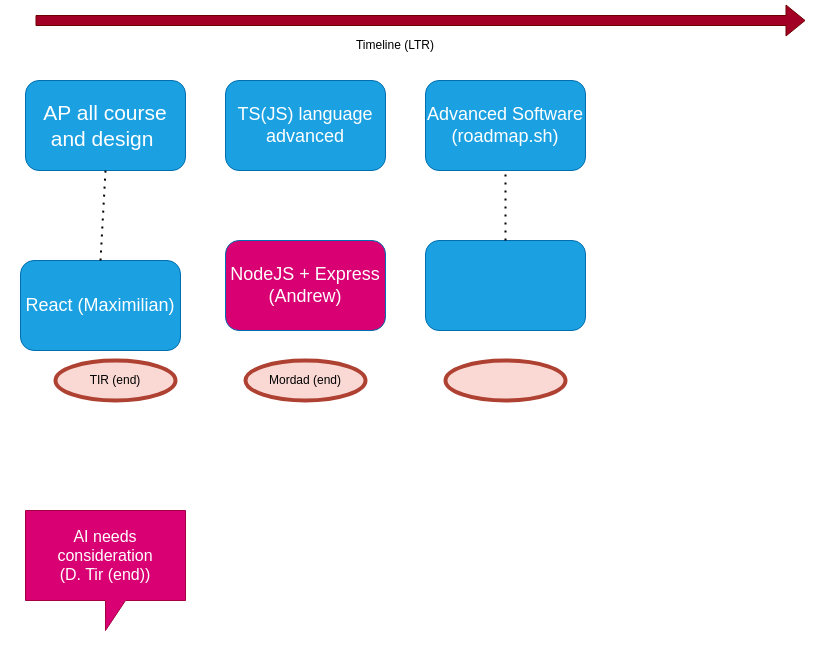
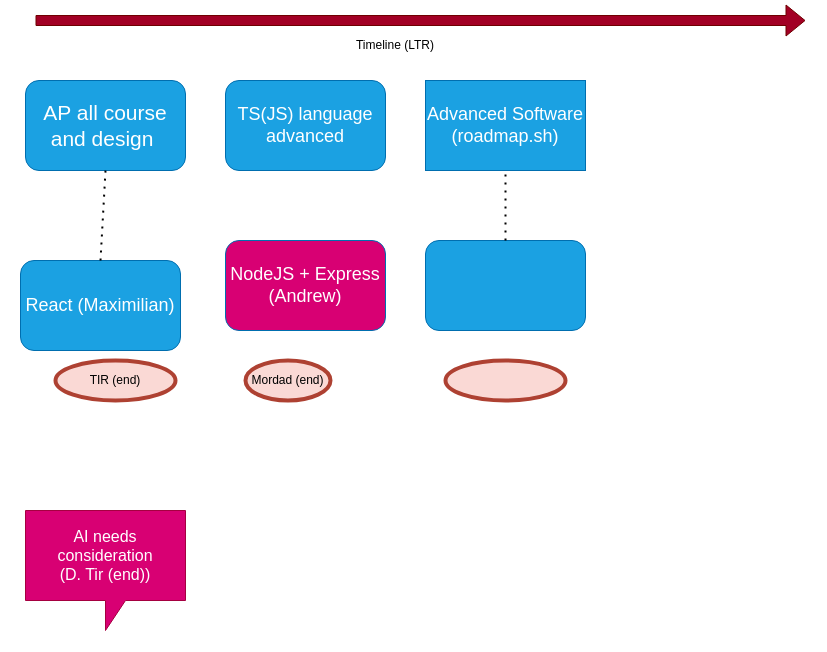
  <mxCell id="0" />
  <mxCell id="1" parent="0" />
  <mxCell id="2" value="&lt;font style=&quot;font-size: 21px;&quot;&gt;AP all course and design&amp;nbsp;&lt;/font&gt;" style="rounded=1;whiteSpace=wrap;html=1;fillColor=#1ba1e2;fontColor=#ffffff;strokeColor=#006EAF;" vertex="1" parent="1"><mxGeometry x="25" y="80" width="160" height="90" as="geometry" /></mxCell>
  <mxCell id="3" value="&lt;font style=&quot;font-size: 18px;&quot;&gt;React (Maximilian)&lt;/font&gt;" style="rounded=1;whiteSpace=wrap;html=1;fillColor=#1ba1e2;fontColor=#ffffff;strokeColor=#006EAF;" vertex="1" parent="1"><mxGeometry x="20" y="260" width="160" height="90" as="geometry" /></mxCell>
  <mxCell id="4" value="" style="endArrow=none;dashed=1;html=1;dashPattern=1 3;strokeWidth=2;rounded=0;exitX=0.5;exitY=0;exitDx=0;exitDy=0;entryX=0.5;entryY=1;entryDx=0;entryDy=0;" edge="1" parent="1" source="3" target="2"><mxGeometry width="50" height="50" relative="1" as="geometry"><mxPoint x="75" y="220" as="sourcePoint" /><mxPoint x="125" y="170" as="targetPoint" /></mxGeometry></mxCell>
  <mxCell id="5" value="" style="shape=flexArrow;endArrow=classic;html=1;rounded=0;fillColor=#a20025;strokeColor=#6F0000;" edge="1" parent="1"><mxGeometry width="50" height="50" relative="1" as="geometry"><mxPoint x="35" y="20" as="sourcePoint" /><mxPoint x="805" y="20" as="targetPoint" /></mxGeometry></mxCell>
  <mxCell id="6" value="&lt;font style=&quot;font-size: 18px;&quot;&gt;TS(JS) language advanced&lt;/font&gt;" style="rounded=1;whiteSpace=wrap;html=1;fillColor=#1ba1e2;fontColor=#ffffff;strokeColor=#006EAF;" vertex="1" parent="1"><mxGeometry x="225" y="80" width="160" height="90" as="geometry" /></mxCell>
  <mxCell id="7" value="&lt;font style=&quot;font-size: 18px;&quot;&gt;NodeJS + Express (Andrew)&lt;/font&gt;" style="rounded=1;whiteSpace=wrap;html=1;fillColor=#d80073;fontColor=#ffffff;strokeColor=#006EAF;" vertex="1" parent="1"><mxGeometry x="225" y="240" width="160" height="90" as="geometry" /></mxCell>
  <mxCell id="8" value="Timeline (LTR)&lt;br&gt;" style="text;html=1;strokeColor=none;fillColor=none;align=center;verticalAlign=middle;whiteSpace=wrap;rounded=0;" vertex="1" parent="1"><mxGeometry x="345" y="30" width="100" height="30" as="geometry" /></mxCell>
  <mxCell id="9" value="&lt;font style=&quot;font-size: 16px;&quot;&gt;AI needs consideration&lt;br&gt;(D. Tir (end))&lt;br&gt;&lt;/font&gt;" style="shape=callout;whiteSpace=wrap;html=1;perimeter=calloutPerimeter;fillColor=#d80073;fontColor=#ffffff;strokeColor=#A50040;" vertex="1" parent="1"><mxGeometry x="25" y="510" width="160" height="120" as="geometry" /></mxCell>
- <mxCell id="10" value="&lt;font color=&quot;#000000&quot;&gt;Mordad (end)&lt;br&gt;&lt;/font&gt;" style="ellipse;whiteSpace=wrap;html=1;fillColor=#fad9d5;strokeColor=#ae4132;strokeWidth=4;" vertex="1" parent="1"><mxGeometry x="245" y="360" width="120" height="40" as="geometry" /></mxCell>
+ <mxCell id="10" value="&lt;font color=&quot;#000000&quot;&gt;Mordad (end)&lt;br&gt;&lt;/font&gt;" style="ellipse;whiteSpace=wrap;html=1;fillColor=#fad9d5;strokeColor=#ae4132;strokeWidth=4;" vertex="1" parent="1"><mxGeometry x="245" y="360" width="85" height="40" as="geometry" /></mxCell>
  <mxCell id="11" value="&lt;font color=&quot;#000000&quot;&gt;TIR (end)&lt;br&gt;&lt;/font&gt;" style="ellipse;whiteSpace=wrap;html=1;fillColor=#fad9d5;strokeColor=#ae4132;strokeWidth=4;" vertex="1" parent="1"><mxGeometry x="55" y="360" width="120" height="40" as="geometry" /></mxCell>
- <mxCell id="12" value="&lt;font style=&quot;font-size: 18px;&quot;&gt;Advanced Software&lt;br&gt;(roadmap.sh)&lt;br&gt;&lt;/font&gt;" style="rounded=1;whiteSpace=wrap;html=1;fillColor=#1ba1e2;fontColor=#ffffff;strokeColor=#006EAF;" vertex="1" parent="1"><mxGeometry x="425" y="80" width="160" height="90" as="geometry" /></mxCell>
+ <mxCell id="12" value="&lt;font style=&quot;font-size: 18px;&quot;&gt;Advanced Software&lt;br&gt;(roadmap.sh)&lt;br&gt;&lt;/font&gt;" style="whiteSpace=wrap;html=1;fillColor=#1ba1e2;fontColor=#ffffff;strokeColor=#006EAF;rounded=0;" vertex="1" parent="1"><mxGeometry x="425" y="80" width="160" height="90" as="geometry" /></mxCell>
  <mxCell id="13" value="" style="rounded=1;whiteSpace=wrap;html=1;fillColor=#1ba1e2;fontColor=#ffffff;strokeColor=#006EAF;" vertex="1" parent="1"><mxGeometry x="425" y="240" width="160" height="90" as="geometry" /></mxCell>
  <mxCell id="14" value="" style="endArrow=none;dashed=1;html=1;dashPattern=1 3;strokeWidth=2;rounded=0;exitX=0.5;exitY=0;exitDx=0;exitDy=0;entryX=0.5;entryY=1;entryDx=0;entryDy=0;" edge="1" parent="1" source="13" target="12"><mxGeometry width="50" height="50" relative="1" as="geometry"><mxPoint x="475" y="220" as="sourcePoint" /><mxPoint x="525" y="170" as="targetPoint" /></mxGeometry></mxCell>
  <mxCell id="15" value="&lt;font color=&quot;#000000&quot;&gt;&lt;br&gt;&lt;/font&gt;" style="ellipse;whiteSpace=wrap;html=1;fillColor=#fad9d5;strokeColor=#ae4132;strokeWidth=4;" vertex="1" parent="1"><mxGeometry x="445" y="360" width="120" height="40" as="geometry" /></mxCell>
